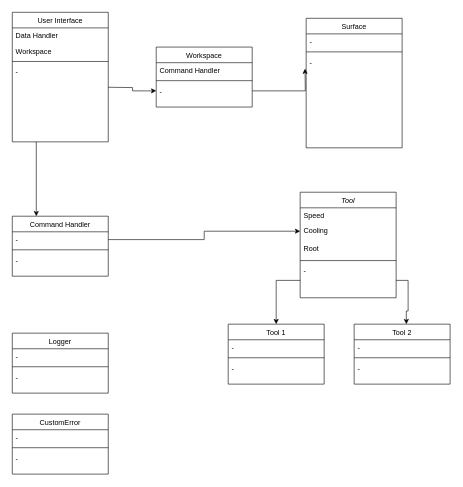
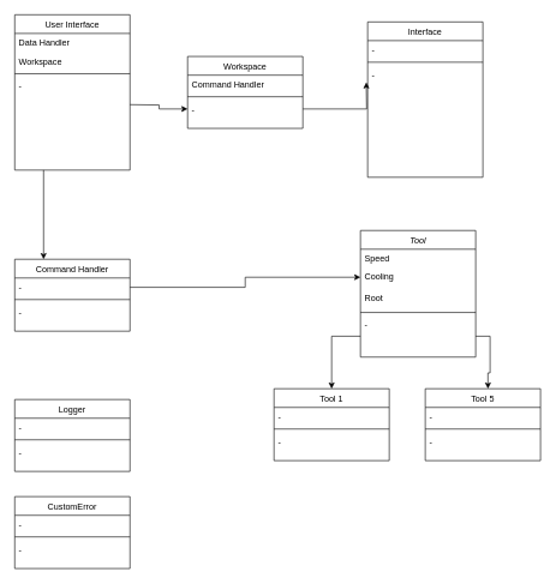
  <mxCell id="0" />
  <mxCell id="1" parent="0" />
  <mxCell id="2" style="edgeStyle=orthogonalEdgeStyle;rounded=0;orthogonalLoop=1;jettySize=auto;html=1;exitX=0.25;exitY=1;exitDx=0;exitDy=0;entryX=0.25;entryY=0;entryDx=0;entryDy=0;" edge="1" parent="1" source="3" target="16"><mxGeometry relative="1" as="geometry" /></mxCell>
  <mxCell id="3" value="User Interface" style="swimlane;fontStyle=0;align=center;verticalAlign=top;childLayout=stackLayout;horizontal=1;startSize=26;horizontalStack=0;resizeParent=1;resizeLast=0;collapsible=1;marginBottom=0;rounded=0;shadow=0;strokeWidth=1;" vertex="1" parent="1"><mxGeometry x="20" y="20" width="160" height="216" as="geometry"><mxRectangle x="550" y="140" width="160" height="26" as="alternateBounds" /></mxGeometry></mxCell>
  <mxCell id="4" value="Data Handler" style="text;align=left;verticalAlign=top;spacingLeft=4;spacingRight=4;overflow=hidden;rotatable=0;points=[[0,0.5],[1,0.5]];portConstraint=eastwest;rounded=0;shadow=0;html=0;" vertex="1" parent="3"><mxGeometry y="26" width="160" height="26" as="geometry" /></mxCell>
  <mxCell id="5" value="Workspace" style="text;align=left;verticalAlign=top;spacingLeft=4;spacingRight=4;overflow=hidden;rotatable=0;points=[[0,0.5],[1,0.5]];portConstraint=eastwest;rounded=0;shadow=0;html=0;" vertex="1" parent="3"><mxGeometry y="52" width="160" height="26" as="geometry" /></mxCell>
  <mxCell id="6" value="" style="line;html=1;strokeWidth=1;align=left;verticalAlign=middle;spacingTop=-1;spacingLeft=3;spacingRight=3;rotatable=0;labelPosition=right;points=[];portConstraint=eastwest;" vertex="1" parent="3"><mxGeometry y="78" width="160" height="8" as="geometry" /></mxCell>
  <mxCell id="7" value="-" style="text;align=left;verticalAlign=top;spacingLeft=4;spacingRight=4;overflow=hidden;rotatable=0;points=[[0,0.5],[1,0.5]];portConstraint=eastwest;" vertex="1" parent="3"><mxGeometry y="86" width="160" height="26" as="geometry" /></mxCell>
  <mxCell id="8" value="Workspace" style="swimlane;fontStyle=0;align=center;verticalAlign=top;childLayout=stackLayout;horizontal=1;startSize=26;horizontalStack=0;resizeParent=1;resizeLast=0;collapsible=1;marginBottom=0;rounded=0;shadow=0;strokeWidth=1;" parent="1" vertex="1"><mxGeometry x="260" y="78" width="160" height="100" as="geometry"><mxRectangle x="550" y="140" width="160" height="26" as="alternateBounds" /></mxGeometry></mxCell>
  <mxCell id="9" value="Command Handler" style="text;align=left;verticalAlign=top;spacingLeft=4;spacingRight=4;overflow=hidden;rotatable=0;points=[[0,0.5],[1,0.5]];portConstraint=eastwest;rounded=0;shadow=0;html=0;" parent="8" vertex="1"><mxGeometry y="26" width="160" height="26" as="geometry" /></mxCell>
  <mxCell id="10" value="" style="line;html=1;strokeWidth=1;align=left;verticalAlign=middle;spacingTop=-1;spacingLeft=3;spacingRight=3;rotatable=0;labelPosition=right;points=[];portConstraint=eastwest;" parent="8" vertex="1"><mxGeometry y="52" width="160" height="8" as="geometry" /></mxCell>
  <mxCell id="11" value="-" style="text;align=left;verticalAlign=top;spacingLeft=4;spacingRight=4;overflow=hidden;rotatable=0;points=[[0,0.5],[1,0.5]];portConstraint=eastwest;" parent="8" vertex="1"><mxGeometry y="60" width="160" height="26" as="geometry" /></mxCell>
- <mxCell id="12" value="Surface" style="swimlane;fontStyle=0;align=center;verticalAlign=top;childLayout=stackLayout;horizontal=1;startSize=26;horizontalStack=0;resizeParent=1;resizeLast=0;collapsible=1;marginBottom=0;rounded=0;shadow=0;strokeWidth=1;" vertex="1" parent="1"><mxGeometry x="510" y="30" width="160" height="216" as="geometry"><mxRectangle x="550" y="140" width="160" height="26" as="alternateBounds" /></mxGeometry></mxCell>
+ <mxCell id="12" value="Interface" style="swimlane;fontStyle=0;align=center;verticalAlign=top;childLayout=stackLayout;horizontal=1;startSize=26;horizontalStack=0;resizeParent=1;resizeLast=0;collapsible=1;marginBottom=0;rounded=0;shadow=0;strokeWidth=1;" vertex="1" parent="1"><mxGeometry x="510" y="30" width="160" height="216" as="geometry"><mxRectangle x="550" y="140" width="160" height="26" as="alternateBounds" /></mxGeometry></mxCell>
  <mxCell id="13" value="-" style="text;align=left;verticalAlign=top;spacingLeft=4;spacingRight=4;overflow=hidden;rotatable=0;points=[[0,0.5],[1,0.5]];portConstraint=eastwest;rounded=0;shadow=0;html=0;" vertex="1" parent="12"><mxGeometry y="26" width="160" height="26" as="geometry" /></mxCell>
  <mxCell id="14" value="" style="line;html=1;strokeWidth=1;align=left;verticalAlign=middle;spacingTop=-1;spacingLeft=3;spacingRight=3;rotatable=0;labelPosition=right;points=[];portConstraint=eastwest;" vertex="1" parent="12"><mxGeometry y="52" width="160" height="8" as="geometry" /></mxCell>
  <mxCell id="15" value="-" style="text;align=left;verticalAlign=top;spacingLeft=4;spacingRight=4;overflow=hidden;rotatable=0;points=[[0,0.5],[1,0.5]];portConstraint=eastwest;" vertex="1" parent="12"><mxGeometry y="60" width="160" height="26" as="geometry" /></mxCell>
  <mxCell id="16" value="Command Handler" style="swimlane;fontStyle=0;align=center;verticalAlign=top;childLayout=stackLayout;horizontal=1;startSize=26;horizontalStack=0;resizeParent=1;resizeLast=0;collapsible=1;marginBottom=0;rounded=0;shadow=0;strokeWidth=1;" vertex="1" parent="1"><mxGeometry x="20" y="360" width="160" height="100" as="geometry"><mxRectangle x="550" y="140" width="160" height="26" as="alternateBounds" /></mxGeometry></mxCell>
  <mxCell id="17" value="-" style="text;align=left;verticalAlign=top;spacingLeft=4;spacingRight=4;overflow=hidden;rotatable=0;points=[[0,0.5],[1,0.5]];portConstraint=eastwest;rounded=0;shadow=0;html=0;" vertex="1" parent="16"><mxGeometry y="26" width="160" height="26" as="geometry" /></mxCell>
  <mxCell id="18" value="" style="line;html=1;strokeWidth=1;align=left;verticalAlign=middle;spacingTop=-1;spacingLeft=3;spacingRight=3;rotatable=0;labelPosition=right;points=[];portConstraint=eastwest;" vertex="1" parent="16"><mxGeometry y="52" width="160" height="8" as="geometry" /></mxCell>
  <mxCell id="19" value="-" style="text;align=left;verticalAlign=top;spacingLeft=4;spacingRight=4;overflow=hidden;rotatable=0;points=[[0,0.5],[1,0.5]];portConstraint=eastwest;" vertex="1" parent="16"><mxGeometry y="60" width="160" height="26" as="geometry" /></mxCell>
  <mxCell id="20" value="Tool" style="swimlane;fontStyle=2;align=center;verticalAlign=top;childLayout=stackLayout;horizontal=1;startSize=26;horizontalStack=0;resizeParent=1;resizeLast=0;collapsible=1;marginBottom=0;rounded=0;shadow=0;strokeWidth=1;" parent="1" vertex="1"><mxGeometry x="500" y="320" width="160" height="176" as="geometry"><mxRectangle x="230" y="140" width="160" height="26" as="alternateBounds" /></mxGeometry></mxCell>
  <mxCell id="21" value="Speed" style="text;align=left;verticalAlign=top;spacingLeft=4;spacingRight=4;overflow=hidden;rotatable=0;points=[[0,0.5],[1,0.5]];portConstraint=eastwest;" vertex="1" parent="20"><mxGeometry y="26" width="160" height="24" as="geometry" /></mxCell>
  <mxCell id="22" value="Cooling" style="text;align=left;verticalAlign=top;spacingLeft=4;spacingRight=4;overflow=hidden;rotatable=0;points=[[0,0.5],[1,0.5]];portConstraint=eastwest;" vertex="1" parent="20"><mxGeometry y="50" width="160" height="30" as="geometry" /></mxCell>
  <mxCell id="23" value="Root" style="text;align=left;verticalAlign=top;spacingLeft=4;spacingRight=4;overflow=hidden;rotatable=0;points=[[0,0.5],[1,0.5]];portConstraint=eastwest;" parent="20" vertex="1"><mxGeometry y="80" width="160" height="30" as="geometry" /></mxCell>
  <mxCell id="24" value="" style="line;html=1;strokeWidth=1;align=left;verticalAlign=middle;spacingTop=-1;spacingLeft=3;spacingRight=3;rotatable=0;labelPosition=right;points=[];portConstraint=eastwest;" parent="20" vertex="1"><mxGeometry y="110" width="160" height="8" as="geometry" /></mxCell>
  <mxCell id="25" value="-" style="text;align=left;verticalAlign=top;spacingLeft=4;spacingRight=4;overflow=hidden;rotatable=0;points=[[0,0.5],[1,0.5]];portConstraint=eastwest;" parent="20" vertex="1"><mxGeometry y="118" width="160" height="58" as="geometry" /></mxCell>
  <mxCell id="26" style="edgeStyle=orthogonalEdgeStyle;rounded=0;orthogonalLoop=1;jettySize=auto;html=1;exitX=1;exitY=0.5;exitDx=0;exitDy=0;entryX=0;entryY=0.5;entryDx=0;entryDy=0;" edge="1" parent="1" target="11"><mxGeometry relative="1" as="geometry"><mxPoint x="180" y="145" as="sourcePoint" /></mxGeometry></mxCell>
  <mxCell id="27" style="edgeStyle=orthogonalEdgeStyle;rounded=0;orthogonalLoop=1;jettySize=auto;html=1;exitX=1;exitY=0.5;exitDx=0;exitDy=0;entryX=-0.012;entryY=-0.077;entryDx=0;entryDy=0;entryPerimeter=0;" edge="1" parent="1" source="11"><mxGeometry relative="1" as="geometry"><mxPoint x="508.08" y="113.998" as="targetPoint" /></mxGeometry></mxCell>
  <mxCell id="28" style="edgeStyle=orthogonalEdgeStyle;rounded=0;orthogonalLoop=1;jettySize=auto;html=1;exitX=1;exitY=0.5;exitDx=0;exitDy=0;entryX=0;entryY=0.5;entryDx=0;entryDy=0;" edge="1" parent="1" source="17" target="22"><mxGeometry relative="1" as="geometry" /></mxCell>
  <mxCell id="29" value="Logger" style="swimlane;fontStyle=0;align=center;verticalAlign=top;childLayout=stackLayout;horizontal=1;startSize=26;horizontalStack=0;resizeParent=1;resizeLast=0;collapsible=1;marginBottom=0;rounded=0;shadow=0;strokeWidth=1;" vertex="1" parent="1"><mxGeometry x="20" y="555" width="160" height="100" as="geometry"><mxRectangle x="550" y="140" width="160" height="26" as="alternateBounds" /></mxGeometry></mxCell>
  <mxCell id="30" value="-" style="text;align=left;verticalAlign=top;spacingLeft=4;spacingRight=4;overflow=hidden;rotatable=0;points=[[0,0.5],[1,0.5]];portConstraint=eastwest;rounded=0;shadow=0;html=0;" vertex="1" parent="29"><mxGeometry y="26" width="160" height="26" as="geometry" /></mxCell>
  <mxCell id="31" value="" style="line;html=1;strokeWidth=1;align=left;verticalAlign=middle;spacingTop=-1;spacingLeft=3;spacingRight=3;rotatable=0;labelPosition=right;points=[];portConstraint=eastwest;" vertex="1" parent="29"><mxGeometry y="52" width="160" height="8" as="geometry" /></mxCell>
  <mxCell id="32" value="-" style="text;align=left;verticalAlign=top;spacingLeft=4;spacingRight=4;overflow=hidden;rotatable=0;points=[[0,0.5],[1,0.5]];portConstraint=eastwest;" vertex="1" parent="29"><mxGeometry y="60" width="160" height="26" as="geometry" /></mxCell>
  <mxCell id="33" value="CustomError" style="swimlane;fontStyle=0;align=center;verticalAlign=top;childLayout=stackLayout;horizontal=1;startSize=26;horizontalStack=0;resizeParent=1;resizeLast=0;collapsible=1;marginBottom=0;rounded=0;shadow=0;strokeWidth=1;" vertex="1" parent="1"><mxGeometry x="20" y="690" width="160" height="100" as="geometry"><mxRectangle x="550" y="140" width="160" height="26" as="alternateBounds" /></mxGeometry></mxCell>
  <mxCell id="34" value="-" style="text;align=left;verticalAlign=top;spacingLeft=4;spacingRight=4;overflow=hidden;rotatable=0;points=[[0,0.5],[1,0.5]];portConstraint=eastwest;rounded=0;shadow=0;html=0;" vertex="1" parent="33"><mxGeometry y="26" width="160" height="26" as="geometry" /></mxCell>
  <mxCell id="35" value="" style="line;html=1;strokeWidth=1;align=left;verticalAlign=middle;spacingTop=-1;spacingLeft=3;spacingRight=3;rotatable=0;labelPosition=right;points=[];portConstraint=eastwest;" vertex="1" parent="33"><mxGeometry y="52" width="160" height="8" as="geometry" /></mxCell>
  <mxCell id="36" value="-" style="text;align=left;verticalAlign=top;spacingLeft=4;spacingRight=4;overflow=hidden;rotatable=0;points=[[0,0.5],[1,0.5]];portConstraint=eastwest;" vertex="1" parent="33"><mxGeometry y="60" width="160" height="26" as="geometry" /></mxCell>
  <mxCell id="37" value="Tool 1" style="swimlane;fontStyle=0;align=center;verticalAlign=top;childLayout=stackLayout;horizontal=1;startSize=26;horizontalStack=0;resizeParent=1;resizeLast=0;collapsible=1;marginBottom=0;rounded=0;shadow=0;strokeWidth=1;" vertex="1" parent="1"><mxGeometry x="380" y="540" width="160" height="100" as="geometry"><mxRectangle x="550" y="140" width="160" height="26" as="alternateBounds" /></mxGeometry></mxCell>
  <mxCell id="38" value="-" style="text;align=left;verticalAlign=top;spacingLeft=4;spacingRight=4;overflow=hidden;rotatable=0;points=[[0,0.5],[1,0.5]];portConstraint=eastwest;rounded=0;shadow=0;html=0;" vertex="1" parent="37"><mxGeometry y="26" width="160" height="26" as="geometry" /></mxCell>
  <mxCell id="39" value="" style="line;html=1;strokeWidth=1;align=left;verticalAlign=middle;spacingTop=-1;spacingLeft=3;spacingRight=3;rotatable=0;labelPosition=right;points=[];portConstraint=eastwest;" vertex="1" parent="37"><mxGeometry y="52" width="160" height="8" as="geometry" /></mxCell>
  <mxCell id="40" value="-" style="text;align=left;verticalAlign=top;spacingLeft=4;spacingRight=4;overflow=hidden;rotatable=0;points=[[0,0.5],[1,0.5]];portConstraint=eastwest;" vertex="1" parent="37"><mxGeometry y="60" width="160" height="26" as="geometry" /></mxCell>
- <mxCell id="41" value="Tool 2" style="swimlane;fontStyle=0;align=center;verticalAlign=top;childLayout=stackLayout;horizontal=1;startSize=26;horizontalStack=0;resizeParent=1;resizeLast=0;collapsible=1;marginBottom=0;rounded=0;shadow=0;strokeWidth=1;" vertex="1" parent="1"><mxGeometry x="590" y="540" width="160" height="100" as="geometry"><mxRectangle x="550" y="140" width="160" height="26" as="alternateBounds" /></mxGeometry></mxCell>
+ <mxCell id="41" value="Tool 5" style="swimlane;fontStyle=0;align=center;verticalAlign=top;childLayout=stackLayout;horizontal=1;startSize=26;horizontalStack=0;resizeParent=1;resizeLast=0;collapsible=1;marginBottom=0;rounded=0;shadow=0;strokeWidth=1;" vertex="1" parent="1"><mxGeometry x="590" y="540" width="160" height="100" as="geometry"><mxRectangle x="550" y="140" width="160" height="26" as="alternateBounds" /></mxGeometry></mxCell>
  <mxCell id="42" value="-" style="text;align=left;verticalAlign=top;spacingLeft=4;spacingRight=4;overflow=hidden;rotatable=0;points=[[0,0.5],[1,0.5]];portConstraint=eastwest;rounded=0;shadow=0;html=0;" vertex="1" parent="41"><mxGeometry y="26" width="160" height="26" as="geometry" /></mxCell>
  <mxCell id="43" value="" style="line;html=1;strokeWidth=1;align=left;verticalAlign=middle;spacingTop=-1;spacingLeft=3;spacingRight=3;rotatable=0;labelPosition=right;points=[];portConstraint=eastwest;" vertex="1" parent="41"><mxGeometry y="52" width="160" height="8" as="geometry" /></mxCell>
  <mxCell id="44" value="-" style="text;align=left;verticalAlign=top;spacingLeft=4;spacingRight=4;overflow=hidden;rotatable=0;points=[[0,0.5],[1,0.5]];portConstraint=eastwest;" vertex="1" parent="41"><mxGeometry y="60" width="160" height="26" as="geometry" /></mxCell>
  <mxCell id="45" style="edgeStyle=orthogonalEdgeStyle;rounded=0;orthogonalLoop=1;jettySize=auto;html=1;exitX=0;exitY=0.5;exitDx=0;exitDy=0;entryX=0.5;entryY=0;entryDx=0;entryDy=0;" edge="1" parent="1" source="25" target="37"><mxGeometry relative="1" as="geometry" /></mxCell>
  <mxCell id="46" style="edgeStyle=orthogonalEdgeStyle;rounded=0;orthogonalLoop=1;jettySize=auto;html=1;exitX=1;exitY=0.5;exitDx=0;exitDy=0;entryX=0.544;entryY=0;entryDx=0;entryDy=0;entryPerimeter=0;" edge="1" parent="1" source="25" target="41"><mxGeometry relative="1" as="geometry" /></mxCell>
